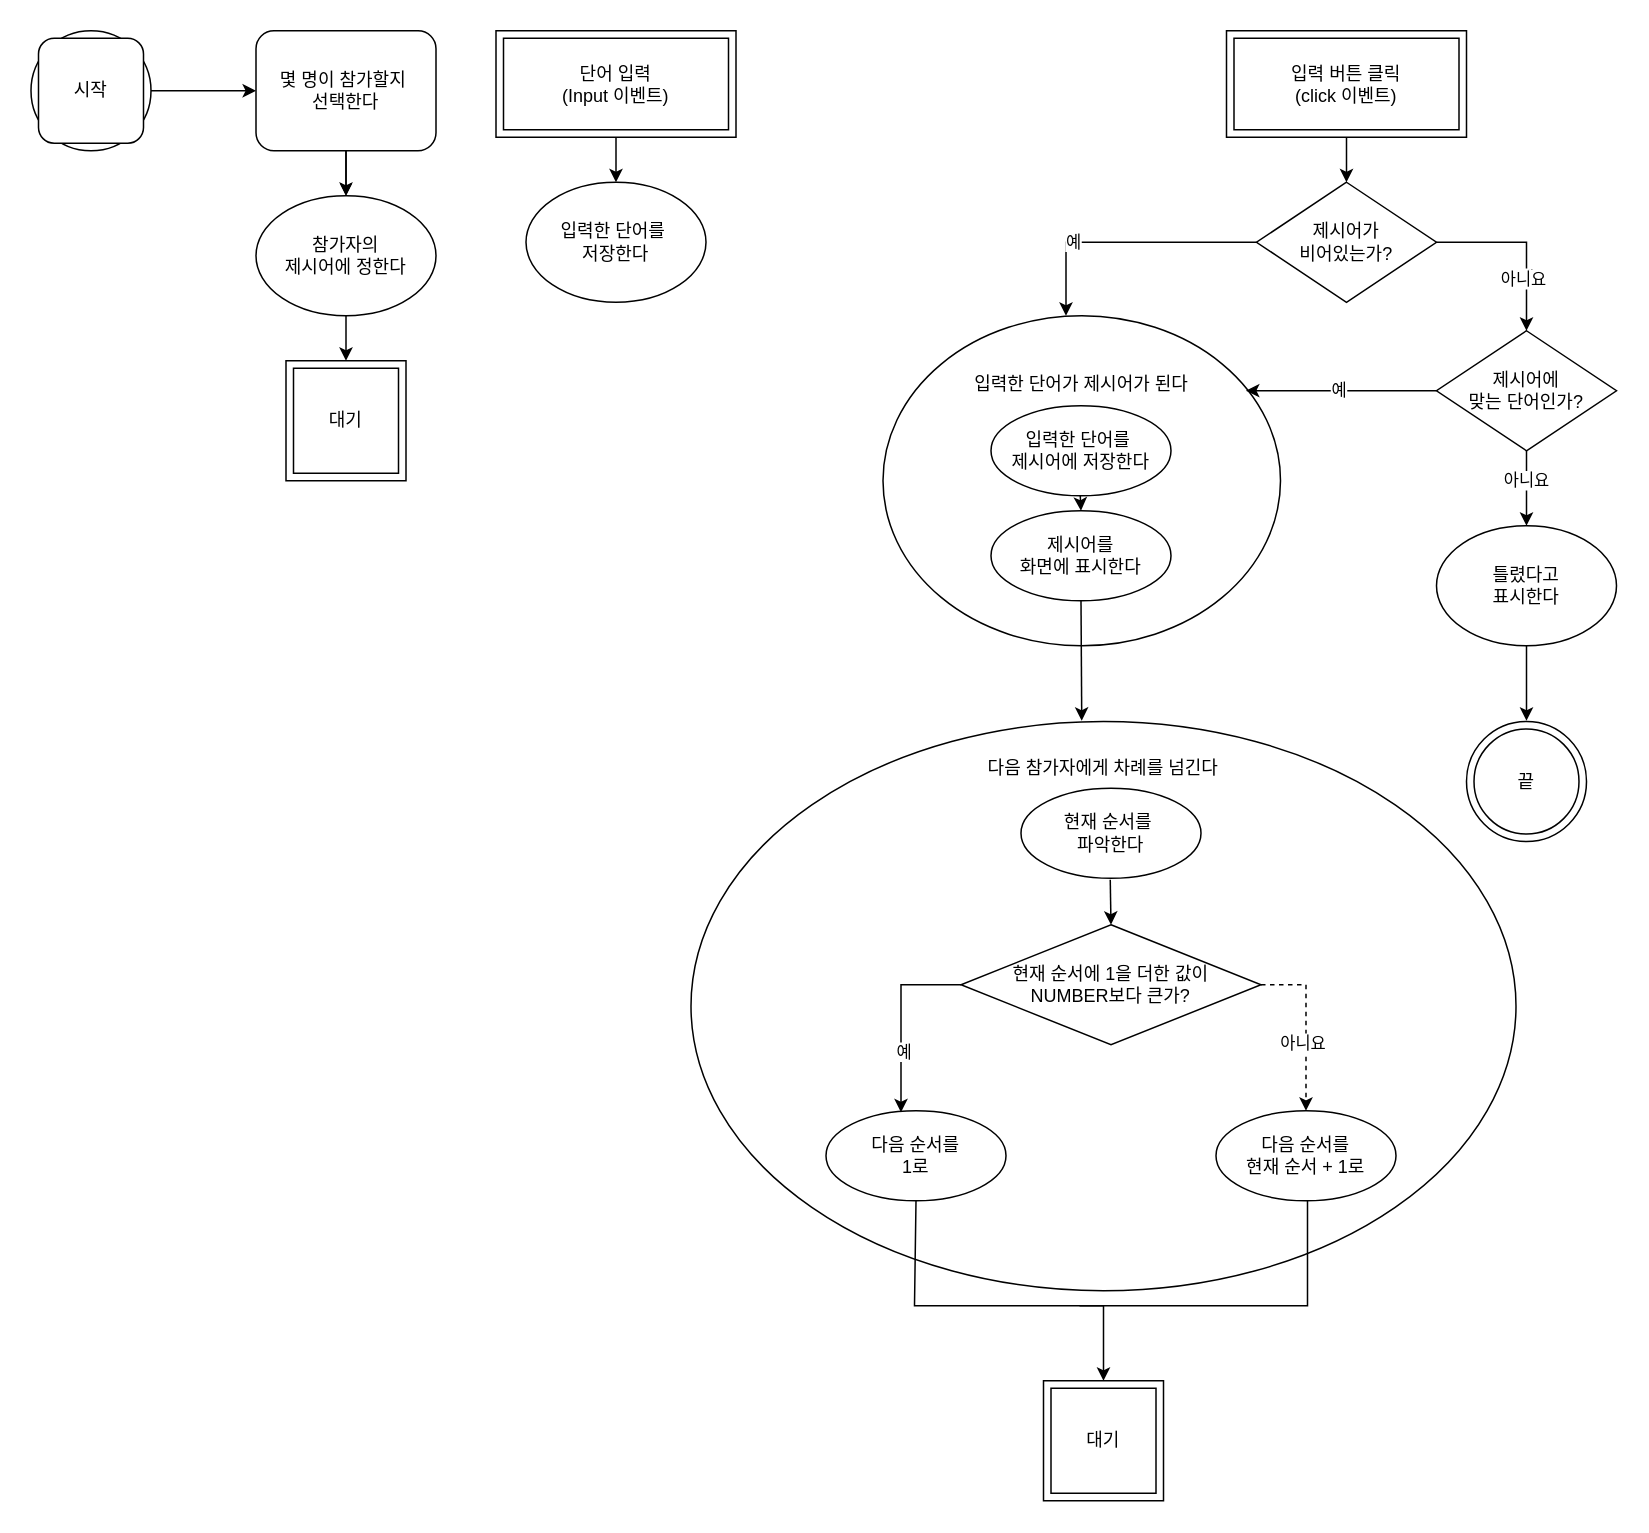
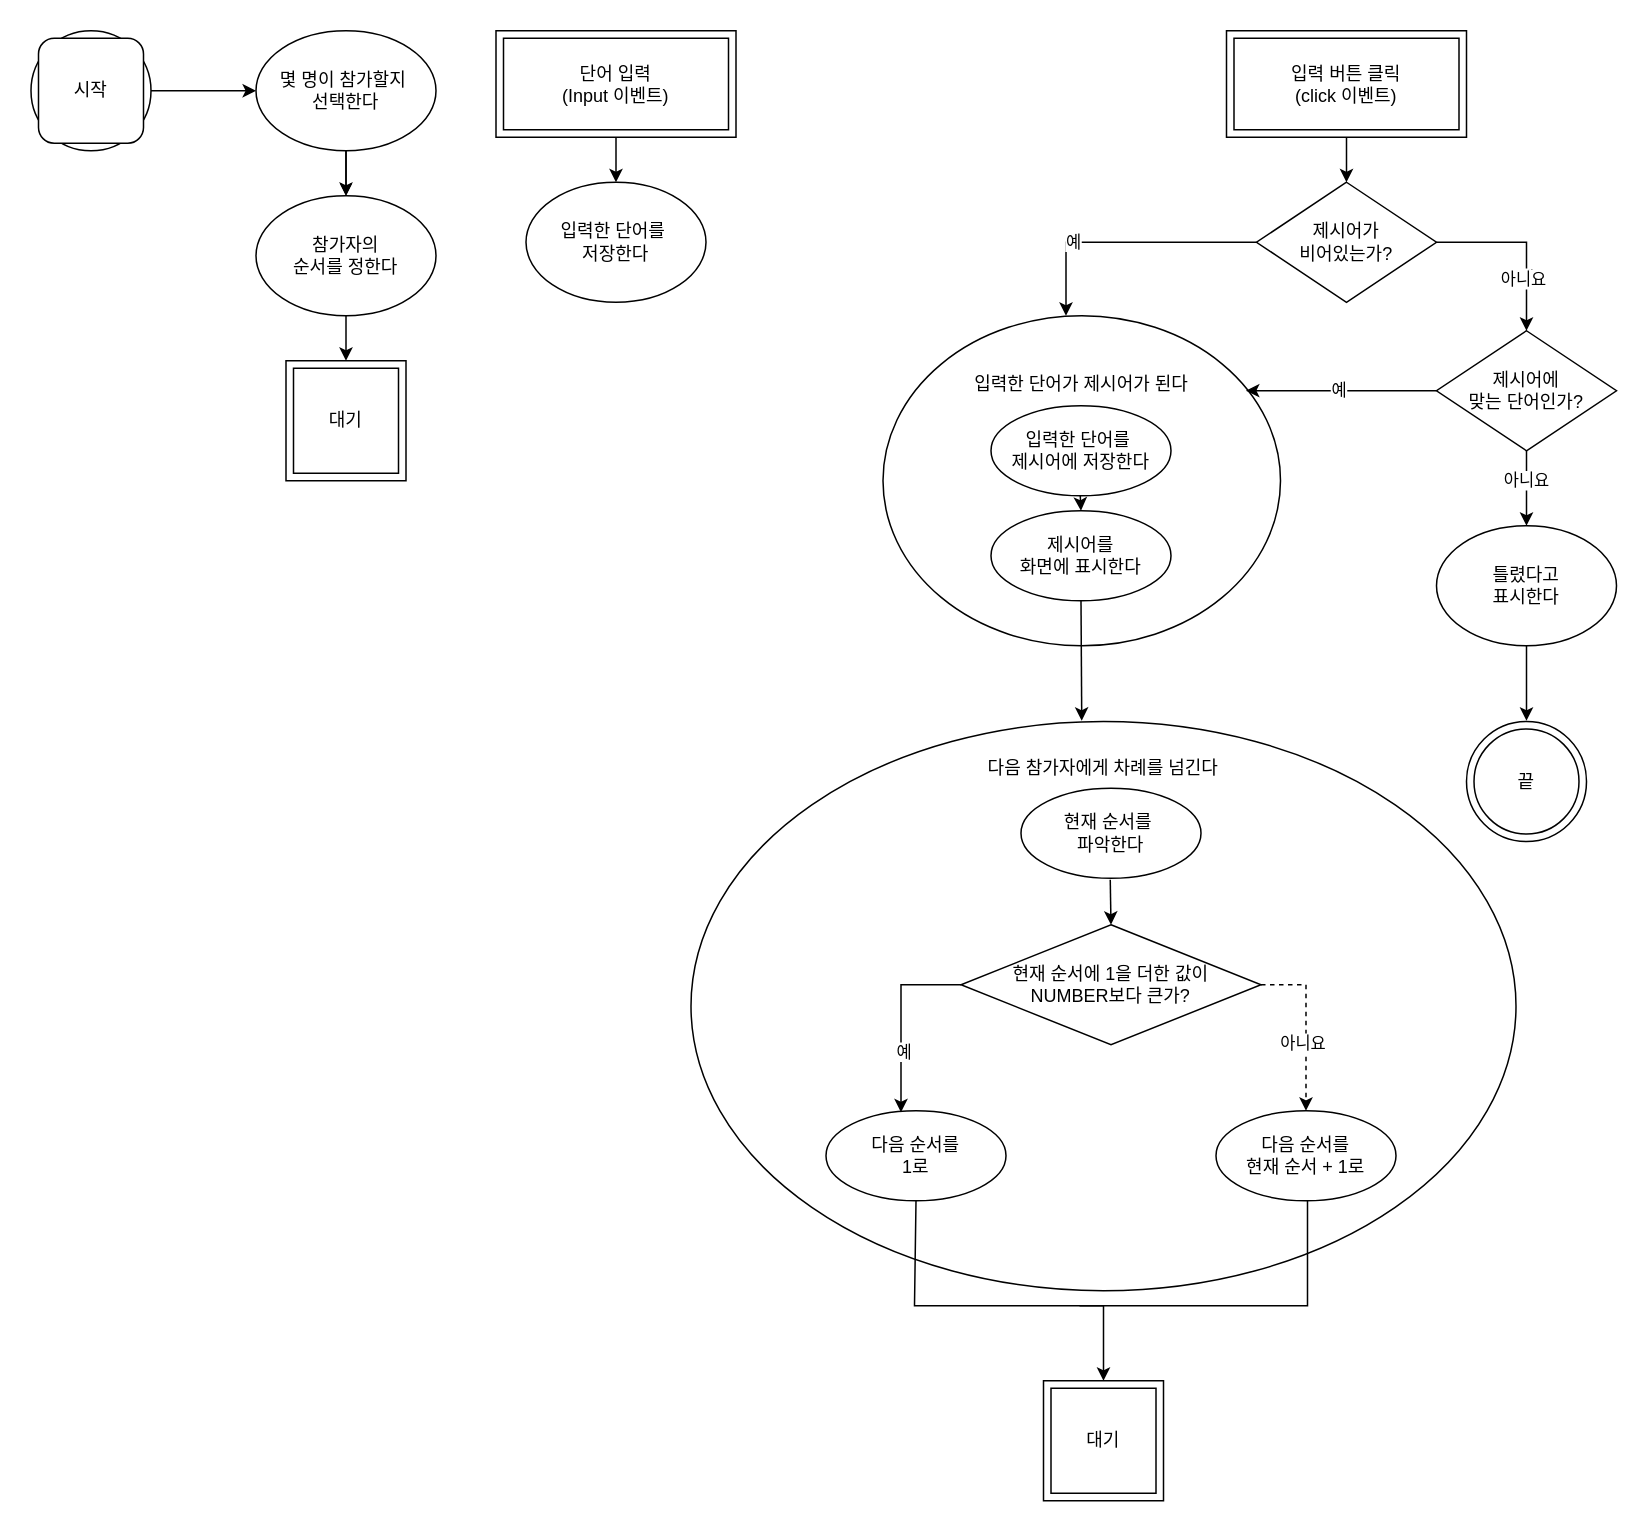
  <mxCell id="0" />
  <mxCell id="1" parent="0" />
  <mxCell id="2" value="" style="ellipse;whiteSpace=wrap;html=1;aspect=fixed;" vertex="1" parent="1"><mxGeometry x="20" y="20" width="80" height="80" as="geometry" /></mxCell>
  <mxCell id="3" value="시작" style="whiteSpace=wrap;html=1;aspect=fixed;fontFamily=Lucida Console;rounded=1;" vertex="1" parent="1"><mxGeometry x="25" y="25" width="70" height="70" as="geometry" /></mxCell>
  <mxCell id="4" value="" style="endArrow=classic;html=1;rounded=0;exitX=1;exitY=0.5;exitDx=0;exitDy=0;" edge="1" parent="1" source="2" target="6"><mxGeometry width="50" height="50" relative="1" as="geometry"><mxPoint x="370" y="310" as="sourcePoint" /><mxPoint x="150" y="60" as="targetPoint" /></mxGeometry></mxCell>
  <mxCell id="5" value="" style="edgeStyle=orthogonalEdgeStyle;rounded=0;orthogonalLoop=1;jettySize=auto;html=1;endArrow=open;" edge="1" parent="1" source="6" target="8"><mxGeometry relative="1" as="geometry" /></mxCell>
- <mxCell id="6" value="몇 명이 참가할지&amp;nbsp;&lt;div&gt;선택한다&lt;/div&gt;" style="whiteSpace=wrap;html=1;rounded=1;" vertex="1" parent="1"><mxGeometry x="170" y="20" width="120" height="80" as="geometry" /></mxCell>
+ <mxCell id="6" value="몇 명이 참가할지&amp;nbsp;&lt;div&gt;선택한다&lt;/div&gt;" style="ellipse;whiteSpace=wrap;html=1;" vertex="1" parent="1"><mxGeometry x="170" y="20" width="120" height="80" as="geometry" /></mxCell>
  <mxCell id="7" value="" style="endArrow=classic;html=1;rounded=0;exitX=0.5;exitY=1;exitDx=0;exitDy=0;" edge="1" parent="1" source="6"><mxGeometry width="50" height="50" relative="1" as="geometry"><mxPoint x="370" y="310" as="sourcePoint" /><mxPoint x="230" y="130" as="targetPoint" /></mxGeometry></mxCell>
- <mxCell id="8" value="참가자의&lt;div&gt;제시어에 정한다&lt;/div&gt;" style="ellipse;whiteSpace=wrap;html=1;" vertex="1" parent="1"><mxGeometry x="170" y="130" width="120" height="80" as="geometry" /></mxCell>
+ <mxCell id="8" value="참가자의&lt;div&gt;순서를 정한다&lt;/div&gt;" style="ellipse;whiteSpace=wrap;html=1;" vertex="1" parent="1"><mxGeometry x="170" y="130" width="120" height="80" as="geometry" /></mxCell>
  <mxCell id="9" value="" style="endArrow=classic;html=1;rounded=0;" edge="1" parent="1"><mxGeometry width="50" height="50" relative="1" as="geometry"><mxPoint x="230" y="210" as="sourcePoint" /><mxPoint x="230" y="240" as="targetPoint" /></mxGeometry></mxCell>
  <mxCell id="10" value="입력한 단어가&amp;nbsp;&lt;span style=&quot;background-color: initial;&quot;&gt;제시어가 된다&lt;/span&gt;&lt;div&gt;&lt;span style=&quot;background-color: initial;&quot;&gt;&lt;br&gt;&lt;/span&gt;&lt;/div&gt;&lt;div&gt;&lt;span style=&quot;background-color: initial;&quot;&gt;&lt;br&gt;&lt;/span&gt;&lt;/div&gt;&lt;div&gt;&lt;span style=&quot;background-color: initial;&quot;&gt;&lt;br&gt;&lt;/span&gt;&lt;/div&gt;&lt;div&gt;&lt;span style=&quot;background-color: initial;&quot;&gt;&lt;br&gt;&lt;/span&gt;&lt;/div&gt;&lt;div&gt;&lt;span style=&quot;background-color: initial;&quot;&gt;&lt;br&gt;&lt;/span&gt;&lt;/div&gt;&lt;div&gt;&lt;span style=&quot;background-color: initial;&quot;&gt;&lt;br&gt;&lt;/span&gt;&lt;/div&gt;&lt;div&gt;&lt;span style=&quot;background-color: initial;&quot;&gt;&lt;br&gt;&lt;/span&gt;&lt;/div&gt;&lt;div&gt;&lt;span style=&quot;background-color: initial;&quot;&gt;&lt;br&gt;&lt;/span&gt;&lt;/div&gt;&lt;div&gt;&lt;span style=&quot;background-color: initial;&quot;&gt;&lt;br&gt;&lt;/span&gt;&lt;/div&gt;" style="ellipse;whiteSpace=wrap;html=1;" vertex="1" parent="1"><mxGeometry x="588" y="210" width="265" height="220" as="geometry" /></mxCell>
  <mxCell id="11" value="" style="endArrow=classic;html=1;rounded=0;exitX=0;exitY=0.5;exitDx=0;exitDy=0;entryX=0.913;entryY=0.227;entryDx=0;entryDy=0;entryPerimeter=0;" edge="1" parent="1" source="34" target="10"><mxGeometry width="50" height="50" relative="1" as="geometry"><mxPoint x="957" y="250" as="sourcePoint" /><mxPoint x="837" y="260" as="targetPoint" /></mxGeometry></mxCell>
  <mxCell id="12" value="예" style="edgeLabel;html=1;align=center;verticalAlign=middle;resizable=0;points=[];" vertex="1" connectable="0" parent="11"><mxGeometry x="0.04" relative="1" as="geometry"><mxPoint as="offset" /></mxGeometry></mxCell>
  <mxCell id="13" value="" style="endArrow=classic;html=1;rounded=0;exitX=0.5;exitY=1;exitDx=0;exitDy=0;" edge="1" parent="1" source="34"><mxGeometry width="50" height="50" relative="1" as="geometry"><mxPoint x="1012" y="279" as="sourcePoint" /><mxPoint x="1017" y="350" as="targetPoint" /></mxGeometry></mxCell>
  <mxCell id="14" value="아니요" style="edgeLabel;html=1;align=center;verticalAlign=middle;resizable=0;points=[];" vertex="1" connectable="0" parent="13"><mxGeometry x="-0.24" y="-1" relative="1" as="geometry"><mxPoint as="offset" /></mxGeometry></mxCell>
  <mxCell id="15" value="틀렸다고&lt;div&gt;표시한다&lt;/div&gt;" style="ellipse;whiteSpace=wrap;html=1;" vertex="1" parent="1"><mxGeometry x="957" y="350" width="120" height="80" as="geometry" /></mxCell>
  <mxCell id="16" value="" style="endArrow=classic;html=1;rounded=0;exitX=0.5;exitY=1;exitDx=0;exitDy=0;" edge="1" parent="1" source="15"><mxGeometry width="50" height="50" relative="1" as="geometry"><mxPoint x="1067" y="390" as="sourcePoint" /><mxPoint x="1017" y="480" as="targetPoint" /></mxGeometry></mxCell>
  <mxCell id="17" value="" style="ellipse;whiteSpace=wrap;html=1;aspect=fixed;" vertex="1" parent="1"><mxGeometry x="977" y="480.5" width="80" height="80" as="geometry" /></mxCell>
  <mxCell id="18" value="끝" style="ellipse;whiteSpace=wrap;html=1;aspect=fixed;fontFamily=Lucida Console;" vertex="1" parent="1"><mxGeometry x="982" y="485.5" width="70" height="70" as="geometry" /></mxCell>
  <mxCell id="19" value="" style="whiteSpace=wrap;html=1;aspect=fixed;" vertex="1" parent="1"><mxGeometry x="190" y="240" width="80" height="80" as="geometry" /></mxCell>
  <mxCell id="20" value="대기" style="whiteSpace=wrap;html=1;aspect=fixed;" vertex="1" parent="1"><mxGeometry x="195" y="245" width="70" height="70" as="geometry" /></mxCell>
  <mxCell id="21" value="" style="whiteSpace=wrap;html=1;aspect=fixed;" vertex="1" parent="1"><mxGeometry x="330" y="20" width="160" height="71" as="geometry" /></mxCell>
  <mxCell id="22" value="단어 입력&lt;div&gt;(Input 이벤트)&lt;/div&gt;" style="whiteSpace=wrap;html=1;aspect=fixed;" vertex="1" parent="1"><mxGeometry x="335" y="25" width="150" height="61" as="geometry" /></mxCell>
  <mxCell id="23" value="" style="endArrow=classic;html=1;rounded=0;exitX=0.5;exitY=1;exitDx=0;exitDy=0;" edge="1" parent="1"><mxGeometry width="50" height="50" relative="1" as="geometry"><mxPoint x="410" y="91" as="sourcePoint" /><mxPoint x="410" y="121" as="targetPoint" /></mxGeometry></mxCell>
  <mxCell id="24" value="입력한 단어를&amp;nbsp;&lt;div&gt;저장한다&lt;/div&gt;" style="ellipse;whiteSpace=wrap;html=1;" vertex="1" parent="1"><mxGeometry x="350" y="121" width="120" height="80" as="geometry" /></mxCell>
  <mxCell id="25" value="" style="whiteSpace=wrap;html=1;aspect=fixed;" vertex="1" parent="1"><mxGeometry x="817" y="20" width="160" height="71" as="geometry" /></mxCell>
  <mxCell id="26" value="입력 버튼 클릭&lt;br&gt;&lt;div&gt;(click 이벤트)&lt;/div&gt;" style="whiteSpace=wrap;html=1;aspect=fixed;" vertex="1" parent="1"><mxGeometry x="822" y="25" width="150" height="61" as="geometry" /></mxCell>
  <mxCell id="27" value="" style="endArrow=classic;html=1;rounded=0;exitX=0.5;exitY=1;exitDx=0;exitDy=0;" edge="1" parent="1"><mxGeometry width="50" height="50" relative="1" as="geometry"><mxPoint x="897" y="91" as="sourcePoint" /><mxPoint x="897" y="121" as="targetPoint" /></mxGeometry></mxCell>
  <mxCell id="28" value="제시어가&lt;div&gt;비어있는가?&lt;/div&gt;" style="rhombus;whiteSpace=wrap;html=1;" vertex="1" parent="1"><mxGeometry x="837" y="121" width="120" height="80" as="geometry" /></mxCell>
  <mxCell id="29" value="" style="endArrow=classic;html=1;rounded=0;exitX=0;exitY=0.5;exitDx=0;exitDy=0;" edge="1" parent="1" source="28"><mxGeometry width="50" height="50" relative="1" as="geometry"><mxPoint x="1007" y="300" as="sourcePoint" /><mxPoint x="710" y="210" as="targetPoint" /><Array as="points"><mxPoint x="710" y="161" /></Array></mxGeometry></mxCell>
  <mxCell id="30" value="예" style="edgeLabel;html=1;align=center;verticalAlign=middle;resizable=0;points=[];" vertex="1" connectable="0" parent="29"><mxGeometry x="0.395" y="-1" relative="1" as="geometry"><mxPoint as="offset" /></mxGeometry></mxCell>
  <mxCell id="31" value="" style="endArrow=classic;html=1;rounded=0;exitX=1;exitY=0.5;exitDx=0;exitDy=0;" edge="1" parent="1" source="28"><mxGeometry width="50" height="50" relative="1" as="geometry"><mxPoint x="1032" y="171" as="sourcePoint" /><mxPoint x="1017" y="220" as="targetPoint" /><Array as="points"><mxPoint x="1017" y="161" /></Array></mxGeometry></mxCell>
  <mxCell id="32" value="예" style="edgeLabel;html=1;align=center;verticalAlign=middle;resizable=0;points=[];" vertex="1" connectable="0" parent="31"><mxGeometry x="0.395" y="-1" relative="1" as="geometry"><mxPoint as="offset" /></mxGeometry></mxCell>
  <mxCell id="33" value="아니요" style="edgeLabel;html=1;align=center;verticalAlign=middle;resizable=0;points=[];" vertex="1" connectable="0" parent="31"><mxGeometry x="0.412" y="-3" relative="1" as="geometry"><mxPoint as="offset" /></mxGeometry></mxCell>
  <mxCell id="34" value="제시어에&lt;div&gt;맞는 단어인가?&lt;/div&gt;" style="rhombus;whiteSpace=wrap;html=1;" vertex="1" parent="1"><mxGeometry x="957" y="220" width="120" height="80" as="geometry" /></mxCell>
  <mxCell id="35" value="" style="endArrow=classic;html=1;rounded=0;exitX=0.5;exitY=1;exitDx=0;exitDy=0;" edge="1" parent="1" source="40"><mxGeometry width="50" height="50" relative="1" as="geometry"><mxPoint x="720.5" y="430" as="sourcePoint" /><mxPoint x="720.5" y="480" as="targetPoint" /></mxGeometry></mxCell>
  <mxCell id="36" value="" style="endArrow=classic;html=1;rounded=0;exitX=0;exitY=0.5;exitDx=0;exitDy=0;" edge="1" parent="1" source="45"><mxGeometry width="50" height="50" relative="1" as="geometry"><mxPoint x="570" y="660" as="sourcePoint" /><mxPoint x="570" y="710" as="targetPoint" /></mxGeometry></mxCell>
  <mxCell id="37" value="" style="whiteSpace=wrap;html=1;aspect=fixed;" vertex="1" parent="1"><mxGeometry x="695" y="920" width="80" height="80" as="geometry" /></mxCell>
  <mxCell id="38" value="대기" style="whiteSpace=wrap;html=1;aspect=fixed;" vertex="1" parent="1"><mxGeometry x="700" y="925" width="70" height="70" as="geometry" /></mxCell>
  <mxCell id="39" value="입력한 단어를&amp;nbsp;&lt;div&gt;제시어에 저장한다&lt;/div&gt;" style="ellipse;whiteSpace=wrap;html=1;" vertex="1" parent="1"><mxGeometry x="660" y="270" width="120" height="60" as="geometry" /></mxCell>
  <mxCell id="40" value="제시어를&lt;div&gt;화면에 표시한다&lt;/div&gt;" style="ellipse;whiteSpace=wrap;html=1;" vertex="1" parent="1"><mxGeometry x="660" y="340" width="120" height="60" as="geometry" /></mxCell>
  <mxCell id="41" value="" style="endArrow=classic;html=1;rounded=0;exitX=0.5;exitY=1;exitDx=0;exitDy=0;" edge="1" parent="1"><mxGeometry width="50" height="50" relative="1" as="geometry"><mxPoint x="719.5" y="330" as="sourcePoint" /><mxPoint x="720" y="340" as="targetPoint" /></mxGeometry></mxCell>
  <mxCell id="42" value="&lt;div&gt;&lt;span style=&quot;background-color: initial;&quot;&gt;다음 참가자에게 차례를 넘긴다&lt;/span&gt;&lt;/div&gt;&lt;div&gt;&lt;span style=&quot;background-color: initial;&quot;&gt;&lt;br&gt;&lt;/span&gt;&lt;/div&gt;&lt;div&gt;&lt;span style=&quot;background-color: initial;&quot;&gt;&lt;br&gt;&lt;/span&gt;&lt;/div&gt;&lt;div&gt;&lt;span style=&quot;background-color: initial;&quot;&gt;&lt;br&gt;&lt;/span&gt;&lt;/div&gt;&lt;div&gt;&lt;span style=&quot;background-color: initial;&quot;&gt;&lt;br&gt;&lt;/span&gt;&lt;/div&gt;&lt;div&gt;&lt;span style=&quot;background-color: initial;&quot;&gt;&lt;br&gt;&lt;/span&gt;&lt;/div&gt;&lt;div&gt;&lt;span style=&quot;background-color: initial;&quot;&gt;&lt;br&gt;&lt;/span&gt;&lt;/div&gt;&lt;div&gt;&lt;br&gt;&lt;/div&gt;&lt;div&gt;&lt;br&gt;&lt;/div&gt;&lt;div&gt;&lt;br&gt;&lt;/div&gt;&lt;div&gt;&lt;br&gt;&lt;/div&gt;&lt;div&gt;&lt;br&gt;&lt;/div&gt;&lt;div&gt;&lt;br&gt;&lt;/div&gt;&lt;div&gt;&lt;br&gt;&lt;/div&gt;&lt;div&gt;&lt;br&gt;&lt;/div&gt;&lt;div&gt;&lt;br&gt;&lt;/div&gt;&lt;div&gt;&lt;br&gt;&lt;/div&gt;&lt;div&gt;&lt;br&gt;&lt;/div&gt;&lt;div&gt;&lt;br&gt;&lt;/div&gt;&lt;div&gt;&lt;br&gt;&lt;/div&gt;&lt;div&gt;&lt;br&gt;&lt;/div&gt;&lt;div&gt;&lt;br&gt;&lt;/div&gt;&lt;div&gt;&lt;br&gt;&lt;/div&gt;" style="ellipse;whiteSpace=wrap;html=1;" vertex="1" parent="1"><mxGeometry x="460" y="480.5" width="550" height="379.5" as="geometry" /></mxCell>
  <mxCell id="43" value="현재 순서를&amp;nbsp;&lt;div&gt;파악한다&lt;/div&gt;" style="ellipse;whiteSpace=wrap;html=1;" vertex="1" parent="1"><mxGeometry x="680" y="525" width="120" height="60" as="geometry" /></mxCell>
  <mxCell id="44" value="" style="endArrow=classic;html=1;rounded=0;exitX=0.5;exitY=1;exitDx=0;exitDy=0;" edge="1" parent="1"><mxGeometry width="50" height="50" relative="1" as="geometry"><mxPoint x="739.5" y="586" as="sourcePoint" /><mxPoint x="740" y="616" as="targetPoint" /></mxGeometry></mxCell>
  <mxCell id="45" value="현재 순서에 1을 더한 값이&lt;div&gt;NUMBER보다 큰가?&lt;/div&gt;" style="rhombus;whiteSpace=wrap;html=1;" vertex="1" parent="1"><mxGeometry x="640" y="616" width="200" height="80" as="geometry" /></mxCell>
  <mxCell id="46" value="다음 순서를&lt;div&gt;1로&lt;/div&gt;" style="ellipse;whiteSpace=wrap;html=1;" vertex="1" parent="1"><mxGeometry x="550" y="740" width="120" height="60" as="geometry" /></mxCell>
  <mxCell id="47" value="다음 순서를&lt;div&gt;현재 순서 + 1로&lt;/div&gt;" style="ellipse;whiteSpace=wrap;html=1;" vertex="1" parent="1"><mxGeometry x="810" y="740" width="120" height="60" as="geometry" /></mxCell>
  <mxCell id="48" value="" style="endArrow=classic;html=1;rounded=0;exitX=0;exitY=0.5;exitDx=0;exitDy=0;" edge="1" parent="1" source="45"><mxGeometry width="50" height="50" relative="1" as="geometry"><mxPoint x="560" y="646" as="sourcePoint" /><mxPoint x="600" y="741" as="targetPoint" /><Array as="points"><mxPoint x="600" y="656" /></Array></mxGeometry></mxCell>
  <mxCell id="49" value="예" style="edgeLabel;html=1;align=center;verticalAlign=middle;resizable=0;points=[];" vertex="1" connectable="0" parent="48"><mxGeometry x="0.344" y="1" relative="1" as="geometry"><mxPoint as="offset" /></mxGeometry></mxCell>
  <mxCell id="50" value="" style="endArrow=classic;html=1;rounded=0;exitX=1;exitY=0.5;exitDx=0;exitDy=0;entryX=0.5;entryY=0;entryDx=0;entryDy=0;dashed=1;" edge="1" parent="1" source="45" target="47"><mxGeometry width="50" height="50" relative="1" as="geometry"><mxPoint x="749.5" y="596" as="sourcePoint" /><mxPoint x="750" y="626" as="targetPoint" /><Array as="points"><mxPoint x="870" y="656" /></Array></mxGeometry></mxCell>
  <mxCell id="51" value="아니요" style="edgeLabel;html=1;align=center;verticalAlign=middle;resizable=0;points=[];" vertex="1" connectable="0" parent="50"><mxGeometry x="0.193" y="-3" relative="1" as="geometry"><mxPoint as="offset" /></mxGeometry></mxCell>
  <mxCell id="52" value="" style="group" vertex="1" connectable="0" parent="1"><mxGeometry x="609" y="800" width="262" height="70" as="geometry" /></mxCell>
  <mxCell id="53" value="" style="endArrow=classic;html=1;rounded=0;exitX=0.5;exitY=1;exitDx=0;exitDy=0;" edge="1" parent="52" source="46"><mxGeometry width="50" height="50" relative="1" as="geometry"><mxPoint x="106" y="-20" as="sourcePoint" /><mxPoint x="126" y="120" as="targetPoint" /><Array as="points"><mxPoint y="70" /><mxPoint x="126" y="70" /></Array></mxGeometry></mxCell>
  <mxCell id="54" value="" style="endArrow=none;html=1;rounded=0;" edge="1" parent="52"><mxGeometry width="50" height="50" relative="1" as="geometry"><mxPoint x="110" y="70" as="sourcePoint" /><mxPoint x="262" as="targetPoint" /><Array as="points"><mxPoint x="262" y="70" /></Array></mxGeometry></mxCell>
